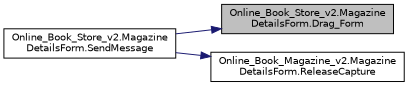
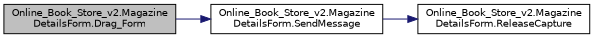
  digraph {
    rankdir=LR
    node [color=black fillcolor=white fontname=Helvetica fontsize=10 shape=record style=filled]
    edge [color=midnightblue fontname=Helvetica fontsize=10 labelfontname=Helvetica labelfontsize=10 style=solid]
    n1 [fillcolor=grey75 fontcolor=black height=0.2 label="Online_Book_Store_v2.Magazine\lDetailsForm.Drag_Form" width=0.4]
    n2 [height=0.2 label="Online_Book_Store_v2.Magazine\lDetailsForm.SendMessage" width=0.4]
-   n3 [height=0.2 label="Online_Book_Magazine_v2.Magazine\lDetailsForm.ReleaseCapture" width=0.4]
-   n2 -> n1
+   n3 [height=0.2 label="Online_Book_Store_v2.Magazine\lDetailsForm.ReleaseCapture" width=0.4]
+   n1 -> n2
    n2 -> n3
  }
